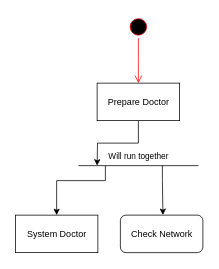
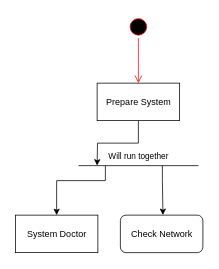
  <mxCell id="0" />
  <mxCell id="1" parent="0" />
  <mxCell id="2" value="" style="ellipse;html=1;shape=startState;fillColor=#000000;strokeColor=#ff0000;" vertex="1" parent="1"><mxGeometry x="169" y="20" width="30" height="30" as="geometry" /></mxCell>
  <mxCell id="3" value="" style="edgeStyle=orthogonalEdgeStyle;html=1;verticalAlign=bottom;endArrow=open;endSize=8;strokeColor=#ff0000;rounded=0;" edge="1" source="2" parent="1"><mxGeometry relative="1" as="geometry"><mxPoint x="184" y="110" as="targetPoint" /></mxGeometry></mxCell>
  <mxCell id="4" style="edgeStyle=orthogonalEdgeStyle;rounded=0;orthogonalLoop=1;jettySize=auto;html=1;" edge="1" parent="1" source="5"><mxGeometry relative="1" as="geometry"><mxPoint x="129" y="220" as="targetPoint" /></mxGeometry></mxCell>
- <mxCell id="5" value="Prepare Doctor" style="html=1;" vertex="1" parent="1"><mxGeometry x="129" y="110" width="110" height="50" as="geometry" /></mxCell>
+ <mxCell id="5" value="Prepare System" style="html=1;" vertex="1" parent="1"><mxGeometry x="129" y="110" width="110" height="50" as="geometry" /></mxCell>
  <mxCell id="6" value="Will run together" style="endArrow=none;html=1;endSize=12;startArrow=none;startSize=14;startFill=0;align=center;verticalAlign=bottom;endFill=0;rounded=0;edgeStyle=orthogonalEdgeStyle;" edge="1" parent="1"><mxGeometry y="3" relative="1" as="geometry"><mxPoint x="104" y="220" as="sourcePoint" /><mxPoint x="264" y="220" as="targetPoint" /></mxGeometry></mxCell>
  <mxCell id="7" value="Check Network" style="html=1;rounded=1;" vertex="1" parent="1"><mxGeometry x="160" y="286" width="110" height="50" as="geometry" /></mxCell>
  <mxCell id="8" value="System Doctor" style="html=1;" vertex="1" parent="1"><mxGeometry x="20" y="286" width="110" height="50" as="geometry" /></mxCell>
  <mxCell id="9" value="" style="endArrow=classic;html=1;rounded=0;entryX=0.5;entryY=0;entryDx=0;entryDy=0;" edge="1" parent="1" target="8"><mxGeometry width="50" height="50" relative="1" as="geometry"><mxPoint x="140" y="220" as="sourcePoint" /><mxPoint x="180" y="220" as="targetPoint" /><Array as="points"><mxPoint x="140" y="240" /><mxPoint x="75" y="240" /></Array></mxGeometry></mxCell>
  <mxCell id="10" value="" style="endArrow=classic;html=1;rounded=0;entryX=0.516;entryY=-0.003;entryDx=0;entryDy=0;entryPerimeter=0;" edge="1" parent="1" target="7"><mxGeometry width="50" height="50" relative="1" as="geometry"><mxPoint x="216" y="220" as="sourcePoint" /><mxPoint x="151" y="286" as="targetPoint" /><Array as="points"><mxPoint x="216" y="240" /></Array></mxGeometry></mxCell>
